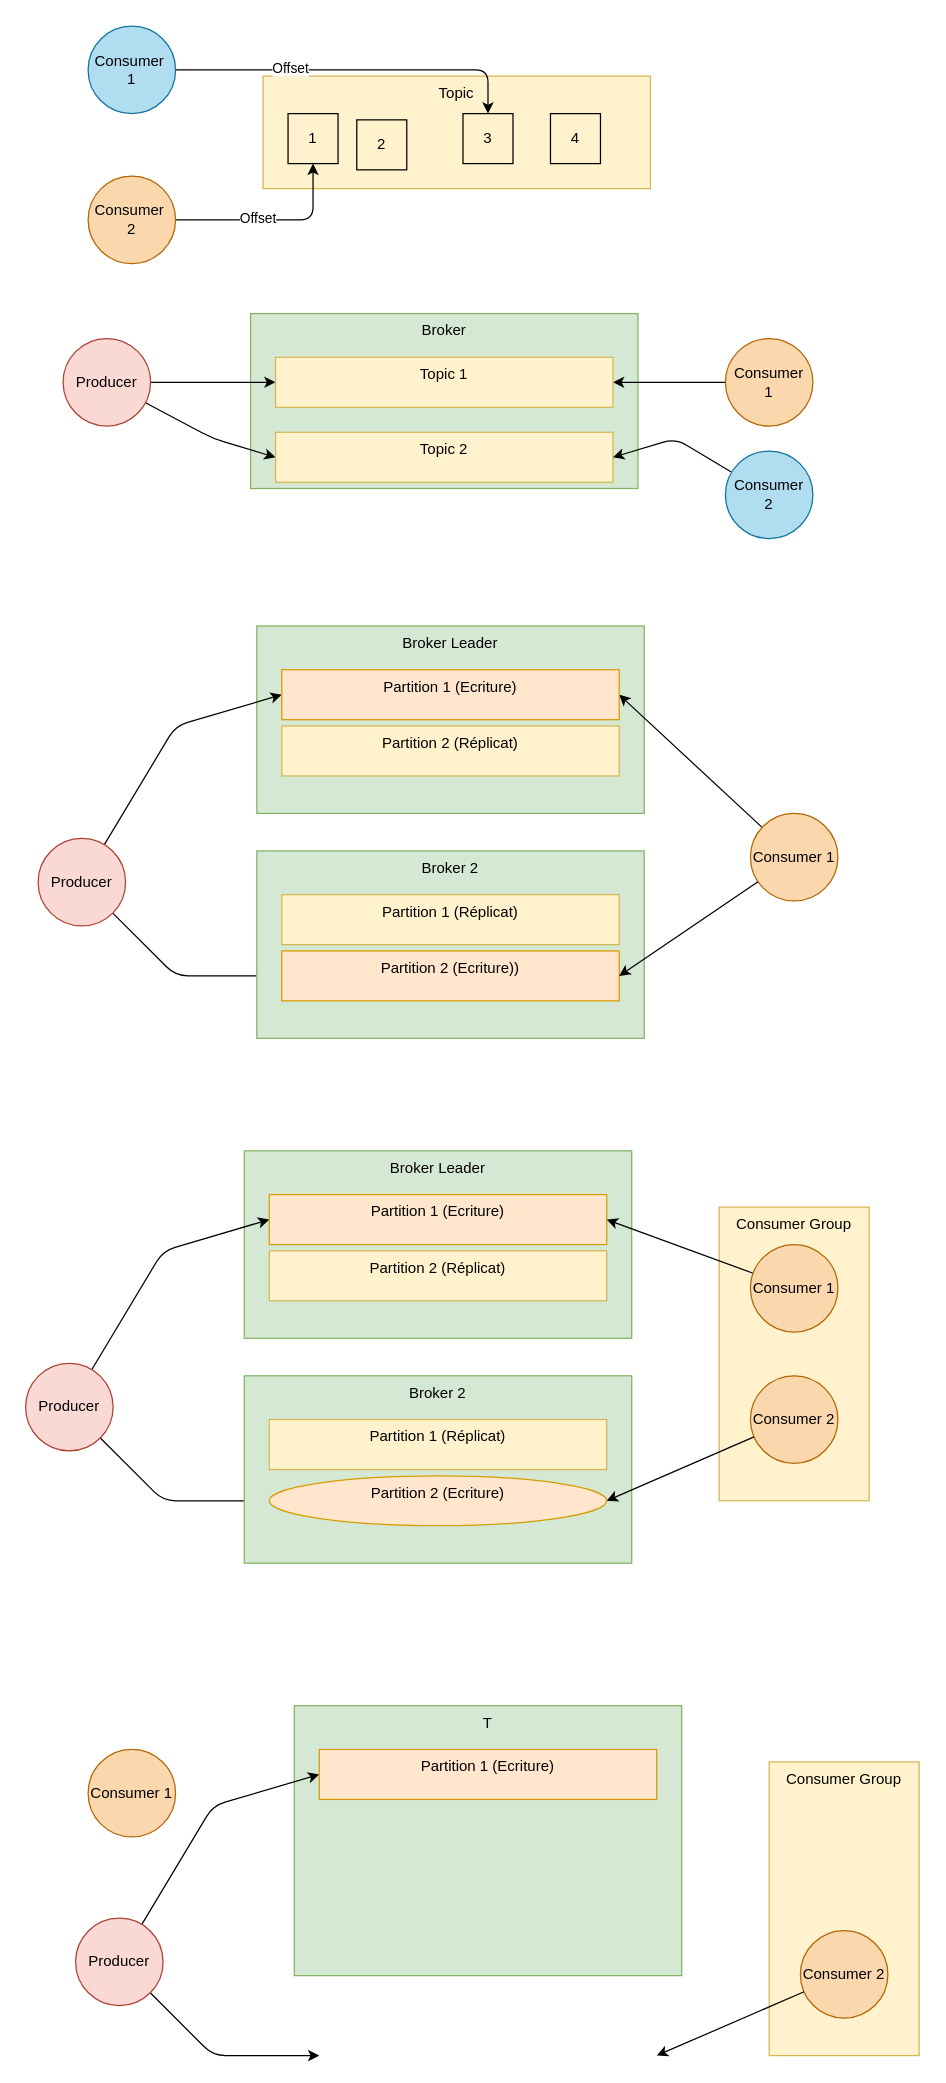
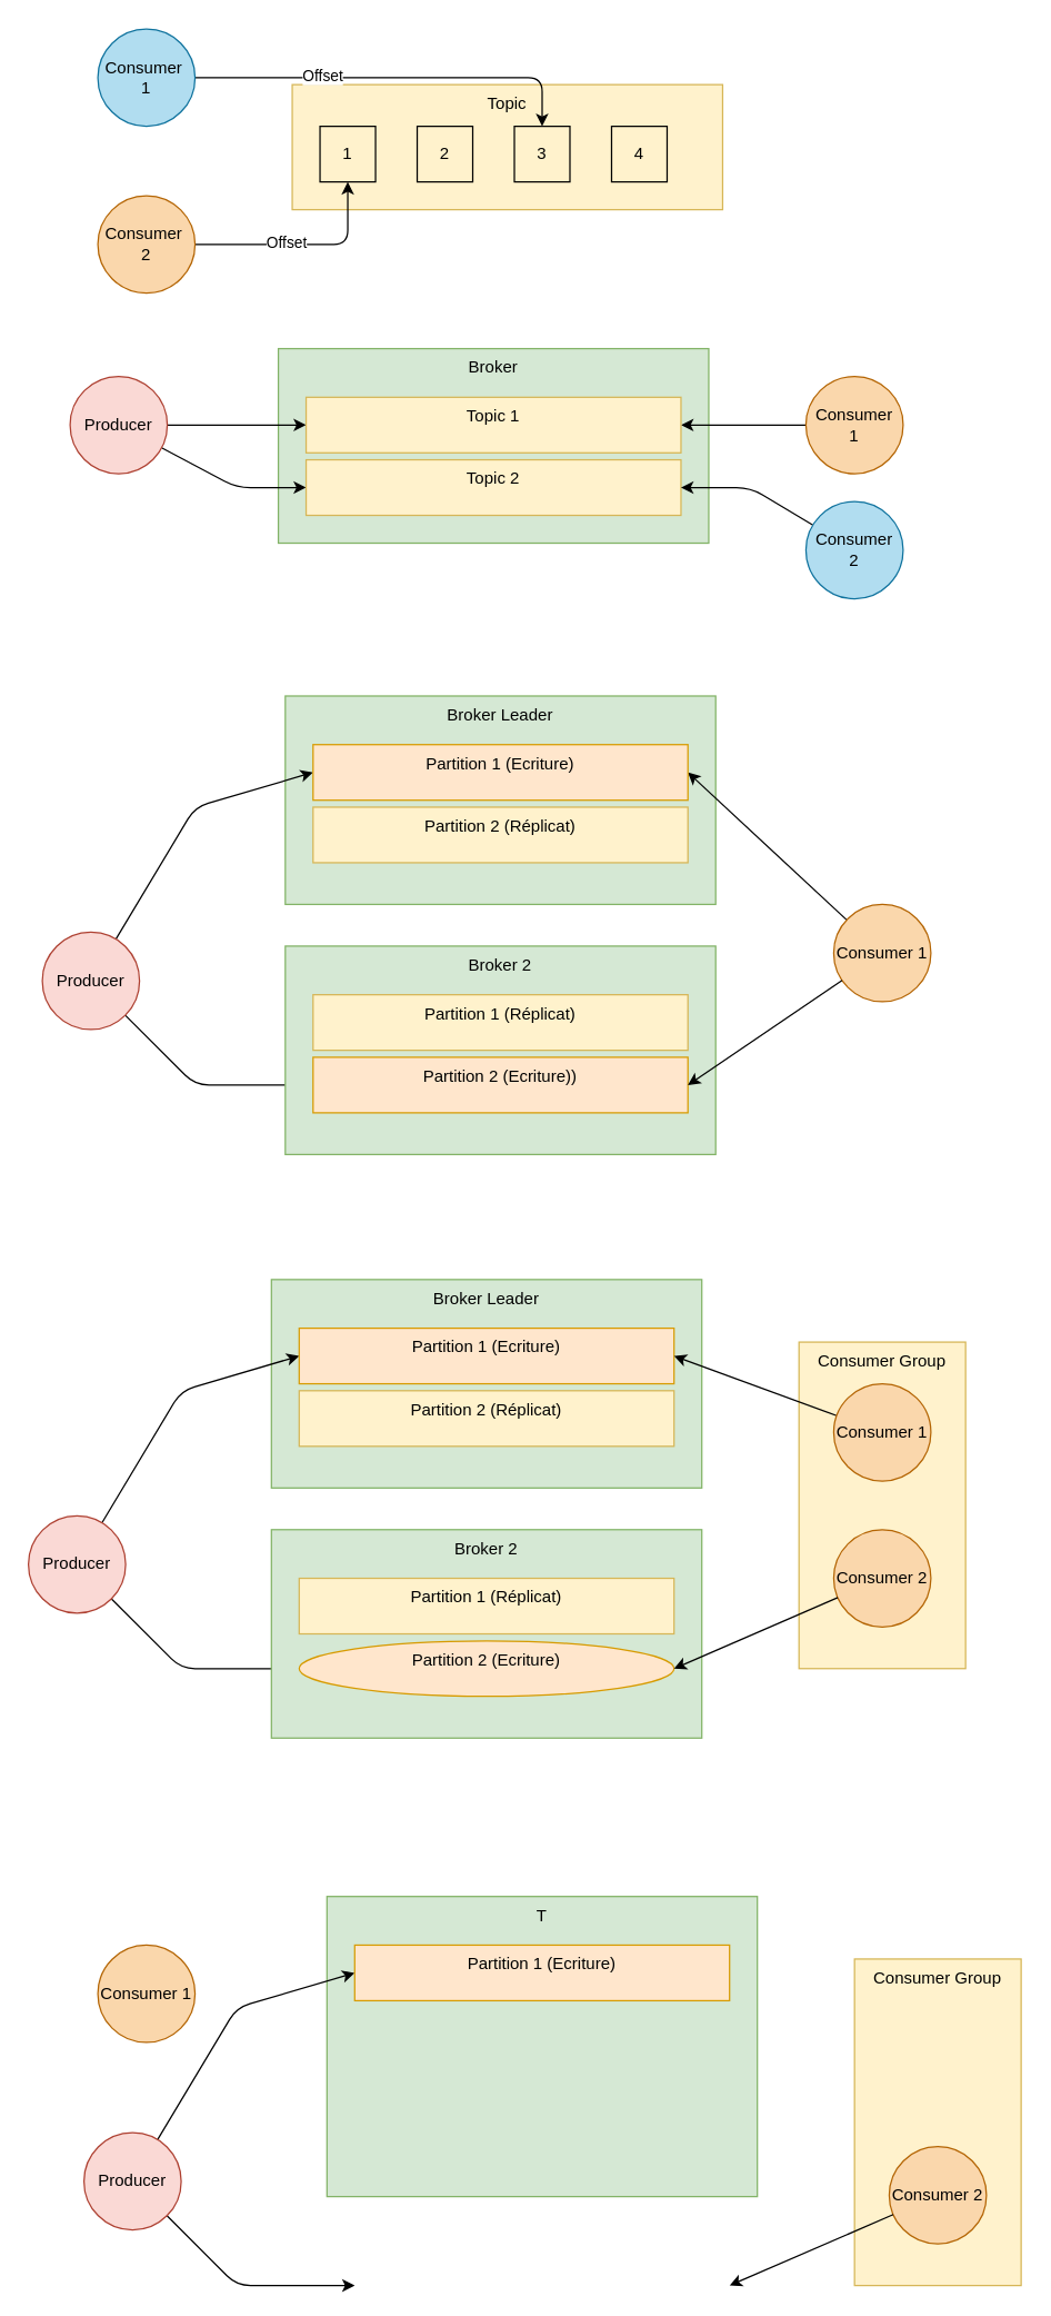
  <mxCell id="0" />
  <mxCell id="1" parent="0" />
  <mxCell id="2" value="Consumer Group" style="rounded=0;whiteSpace=wrap;html=1;fillColor=#fff2cc;strokeColor=#d6b656;verticalAlign=top;" vertex="1" parent="1"><mxGeometry x="575" y="965" width="120" height="235" as="geometry" /></mxCell>
  <mxCell id="3" value="Topic" style="whiteSpace=wrap;html=1;fillColor=#fff2cc;horizontal=1;verticalAlign=top;strokeColor=#d6b656;" parent="1" vertex="1"><mxGeometry x="210" y="60" width="310" height="90" as="geometry" /></mxCell>
  <mxCell id="4" value="1" style="whiteSpace=wrap;html=1;aspect=fixed;fillColor=none;" vertex="1" parent="1"><mxGeometry x="230" y="90" width="40" height="40" as="geometry" /></mxCell>
- <mxCell id="5" value="2" style="whiteSpace=wrap;html=1;aspect=fixed;fillColor=none;" vertex="1" parent="1"><mxGeometry x="285" y="95" width="40" height="40" as="geometry" /></mxCell>
+ <mxCell id="5" value="2" style="whiteSpace=wrap;html=1;aspect=fixed;fillColor=none;" vertex="1" parent="1"><mxGeometry x="300" y="90" width="40" height="40" as="geometry" /></mxCell>
  <mxCell id="6" value="3" style="whiteSpace=wrap;html=1;aspect=fixed;fillColor=none;" vertex="1" parent="1"><mxGeometry x="370" y="90" width="40" height="40" as="geometry" /></mxCell>
  <mxCell id="7" value="4" style="whiteSpace=wrap;html=1;aspect=fixed;fillColor=none;" vertex="1" parent="1"><mxGeometry x="440" y="90" width="40" height="40" as="geometry" /></mxCell>
  <mxCell id="8" style="edgeStyle=none;html=1;entryX=0.5;entryY=0;entryDx=0;entryDy=0;" edge="1" parent="1" source="10" target="6"><mxGeometry relative="1" as="geometry"><Array as="points"><mxPoint x="390" y="55" /></Array></mxGeometry></mxCell>
  <mxCell id="9" value="Offset" style="edgeLabel;html=1;align=center;verticalAlign=middle;resizable=0;points=[];" vertex="1" connectable="0" parent="8"><mxGeometry x="-0.36" y="2" relative="1" as="geometry"><mxPoint as="offset" /></mxGeometry></mxCell>
  <mxCell id="10" value="Consumer&amp;nbsp;&lt;br&gt;1" style="ellipse;whiteSpace=wrap;html=1;aspect=fixed;fillColor=#b1ddf0;strokeColor=#10739e;" vertex="1" parent="1"><mxGeometry x="70" y="20" width="70" height="70" as="geometry" /></mxCell>
  <mxCell id="11" style="edgeStyle=none;html=1;entryX=0.5;entryY=1;entryDx=0;entryDy=0;" edge="1" parent="1" source="13" target="4"><mxGeometry relative="1" as="geometry"><Array as="points"><mxPoint x="250" y="175" /></Array></mxGeometry></mxCell>
  <mxCell id="12" value="Offset" style="edgeLabel;html=1;align=center;verticalAlign=middle;resizable=0;points=[];" vertex="1" connectable="0" parent="11"><mxGeometry x="-0.167" y="2" relative="1" as="geometry"><mxPoint as="offset" /></mxGeometry></mxCell>
  <mxCell id="13" value="Consumer&amp;nbsp;&lt;br&gt;2" style="ellipse;whiteSpace=wrap;html=1;aspect=fixed;fillColor=#fad7ac;strokeColor=#b46504;" vertex="1" parent="1"><mxGeometry x="70" y="140" width="70" height="70" as="geometry" /></mxCell>
  <mxCell id="14" value="Broker" style="whiteSpace=wrap;html=1;fillColor=#d5e8d4;horizontal=1;verticalAlign=top;strokeColor=#82b366;" vertex="1" parent="1"><mxGeometry x="200" y="250" width="310" height="140" as="geometry" /></mxCell>
  <mxCell id="15" style="edgeStyle=none;html=1;" edge="1" parent="1" source="17" target="20"><mxGeometry relative="1" as="geometry" /></mxCell>
  <mxCell id="16" style="edgeStyle=none;html=1;entryX=0;entryY=0.5;entryDx=0;entryDy=0;" edge="1" parent="1" source="17" target="21"><mxGeometry relative="1" as="geometry"><Array as="points"><mxPoint x="170" y="350" /></Array></mxGeometry></mxCell>
  <mxCell id="17" value="Producer" style="ellipse;whiteSpace=wrap;html=1;aspect=fixed;fillColor=#fad9d5;strokeColor=#ae4132;" vertex="1" parent="1"><mxGeometry x="50" y="270" width="70" height="70" as="geometry" /></mxCell>
  <mxCell id="18" style="edgeStyle=none;html=1;entryX=1;entryY=0.5;entryDx=0;entryDy=0;" edge="1" parent="1" source="19" target="20"><mxGeometry relative="1" as="geometry" /></mxCell>
  <mxCell id="19" value="Consumer&lt;br&gt;1" style="ellipse;whiteSpace=wrap;html=1;aspect=fixed;fillColor=#fad7ac;strokeColor=#b46504;" vertex="1" parent="1"><mxGeometry x="580" y="270" width="70" height="70" as="geometry" /></mxCell>
  <mxCell id="20" value="Topic 1" style="whiteSpace=wrap;html=1;fillColor=#fff2cc;horizontal=1;verticalAlign=top;strokeColor=#d6b656;" vertex="1" parent="1"><mxGeometry x="220" y="285" width="270" height="40" as="geometry" /></mxCell>
- <mxCell id="21" value="Topic 2" style="whiteSpace=wrap;html=1;fillColor=#fff2cc;horizontal=1;verticalAlign=top;strokeColor=#d6b656;" vertex="1" parent="1"><mxGeometry x="220" y="345" width="270" height="40" as="geometry" /></mxCell>
+ <mxCell id="21" value="Topic 2" style="whiteSpace=wrap;html=1;fillColor=#fff2cc;horizontal=1;verticalAlign=top;strokeColor=#d6b656;" vertex="1" parent="1"><mxGeometry x="220" y="330" width="270" height="40" as="geometry" /></mxCell>
  <mxCell id="22" style="edgeStyle=none;html=1;entryX=1;entryY=0.5;entryDx=0;entryDy=0;" edge="1" parent="1" source="23" target="21"><mxGeometry relative="1" as="geometry"><Array as="points"><mxPoint x="540" y="350" /></Array></mxGeometry></mxCell>
  <mxCell id="23" value="Consumer&lt;br&gt;2" style="ellipse;whiteSpace=wrap;html=1;aspect=fixed;fillColor=#b1ddf0;strokeColor=#10739e;" vertex="1" parent="1"><mxGeometry x="580" y="360" width="70" height="70" as="geometry" /></mxCell>
  <mxCell id="24" value="Broker Leader" style="whiteSpace=wrap;html=1;fillColor=#d5e8d4;horizontal=1;verticalAlign=top;strokeColor=#82b366;" vertex="1" parent="1"><mxGeometry x="205" y="500" width="310" height="150" as="geometry" /></mxCell>
  <mxCell id="25" style="edgeStyle=none;html=1;entryX=0;entryY=0.5;entryDx=0;entryDy=0;" edge="1" parent="1" source="27" target="30"><mxGeometry relative="1" as="geometry"><Array as="points"><mxPoint x="140" y="580" /></Array></mxGeometry></mxCell>
  <mxCell id="26" style="edgeStyle=none;html=1;entryX=0;entryY=0.5;entryDx=0;entryDy=0;" edge="1" parent="1" source="27" target="34"><mxGeometry relative="1" as="geometry"><Array as="points"><mxPoint x="140" y="780" /></Array></mxGeometry></mxCell>
  <mxCell id="27" value="Producer" style="ellipse;whiteSpace=wrap;html=1;aspect=fixed;fillColor=#fad9d5;strokeColor=#ae4132;" vertex="1" parent="1"><mxGeometry x="30" y="670" width="70" height="70" as="geometry" /></mxCell>
  <mxCell id="28" style="edgeStyle=none;html=1;entryX=1;entryY=0.5;entryDx=0;entryDy=0;" edge="1" parent="1" source="29" target="30"><mxGeometry relative="1" as="geometry" /></mxCell>
  <mxCell id="29" value="Consumer 1" style="ellipse;whiteSpace=wrap;html=1;aspect=fixed;fillColor=#fad7ac;strokeColor=#b46504;" vertex="1" parent="1"><mxGeometry x="600" y="650" width="70" height="70" as="geometry" /></mxCell>
  <mxCell id="30" value="Partition 1 (Ecriture)" style="whiteSpace=wrap;html=1;fillColor=#ffe6cc;horizontal=1;verticalAlign=top;strokeColor=#d79b00;" vertex="1" parent="1"><mxGeometry x="225" y="535" width="270" height="40" as="geometry" /></mxCell>
  <mxCell id="31" value="Partition 2 (Réplicat)" style="whiteSpace=wrap;html=1;fillColor=#fff2cc;horizontal=1;verticalAlign=top;strokeColor=#d6b656;" vertex="1" parent="1"><mxGeometry x="225" y="580" width="270" height="40" as="geometry" /></mxCell>
  <mxCell id="32" value="Broker 2" style="whiteSpace=wrap;html=1;fillColor=#d5e8d4;horizontal=1;verticalAlign=top;strokeColor=#82b366;" vertex="1" parent="1"><mxGeometry x="205" y="680" width="310" height="150" as="geometry" /></mxCell>
  <mxCell id="33" value="Partition 1 (Réplicat)" style="whiteSpace=wrap;html=1;fillColor=#fff2cc;horizontal=1;verticalAlign=top;strokeColor=#d6b656;" vertex="1" parent="1"><mxGeometry x="225" y="715" width="270" height="40" as="geometry" /></mxCell>
  <mxCell id="34" value="Partition 2 (Ecriture))" style="whiteSpace=wrap;html=1;fillColor=#ffe6cc;horizontal=1;verticalAlign=top;strokeColor=#d79b00;" vertex="1" parent="1"><mxGeometry x="225" y="760" width="270" height="40" as="geometry" /></mxCell>
  <mxCell id="35" style="edgeStyle=none;html=1;entryX=1;entryY=0.5;entryDx=0;entryDy=0;" edge="1" parent="1" source="29" target="34"><mxGeometry relative="1" as="geometry" /></mxCell>
  <mxCell id="36" value="Broker Leader" style="whiteSpace=wrap;html=1;fillColor=#d5e8d4;horizontal=1;verticalAlign=top;strokeColor=#82b366;" vertex="1" parent="1"><mxGeometry x="195" y="920" width="310" height="150" as="geometry" /></mxCell>
  <mxCell id="37" style="edgeStyle=none;html=1;entryX=0;entryY=0.5;entryDx=0;entryDy=0;" edge="1" parent="1" source="39" target="41"><mxGeometry relative="1" as="geometry"><Array as="points"><mxPoint x="130" y="1000" /></Array></mxGeometry></mxCell>
  <mxCell id="38" style="edgeStyle=none;html=1;entryX=0;entryY=0.5;entryDx=0;entryDy=0;" edge="1" parent="1" source="39" target="45"><mxGeometry relative="1" as="geometry"><Array as="points"><mxPoint x="130" y="1200" /></Array></mxGeometry></mxCell>
  <mxCell id="39" value="Producer" style="ellipse;whiteSpace=wrap;html=1;aspect=fixed;fillColor=#fad9d5;strokeColor=#ae4132;" vertex="1" parent="1"><mxGeometry y="1090" width="70" height="70" as="geometry" x="20" /></mxCell>
  <mxCell id="40" value="Consumer 2" style="ellipse;whiteSpace=wrap;html=1;aspect=fixed;fillColor=#fad7ac;strokeColor=#b46504;" vertex="1" parent="1"><mxGeometry x="600" y="1100" width="70" height="70" as="geometry" /></mxCell>
  <mxCell id="41" value="Partition 1 (Ecriture)" style="whiteSpace=wrap;html=1;fillColor=#ffe6cc;horizontal=1;verticalAlign=top;strokeColor=#d79b00;" vertex="1" parent="1"><mxGeometry x="215" y="955" width="270" height="40" as="geometry" /></mxCell>
  <mxCell id="42" value="Partition 2 (Réplicat)" style="whiteSpace=wrap;html=1;fillColor=#fff2cc;horizontal=1;verticalAlign=top;strokeColor=#d6b656;" vertex="1" parent="1"><mxGeometry x="215" y="1000" width="270" height="40" as="geometry" /></mxCell>
  <mxCell id="43" value="Broker 2" style="whiteSpace=wrap;html=1;fillColor=#d5e8d4;horizontal=1;verticalAlign=top;strokeColor=#82b366;" vertex="1" parent="1"><mxGeometry x="195" y="1100" width="310" height="150" as="geometry" /></mxCell>
  <mxCell id="44" value="Partition 1 (Réplicat)" style="whiteSpace=wrap;html=1;fillColor=#fff2cc;horizontal=1;verticalAlign=top;strokeColor=#d6b656;" vertex="1" parent="1"><mxGeometry x="215" y="1135" width="270" height="40" as="geometry" /></mxCell>
  <mxCell id="45" value="Partition 2 (Ecriture)" style="ellipse;whiteSpace=wrap;html=1;fillColor=#ffe6cc;horizontal=1;verticalAlign=top;strokeColor=#d79b00;" vertex="1" parent="1"><mxGeometry x="215" y="1180" width="270" height="40" as="geometry" /></mxCell>
  <mxCell id="46" style="edgeStyle=none;html=1;entryX=1;entryY=0.5;entryDx=0;entryDy=0;" edge="1" parent="1" source="40" target="45"><mxGeometry relative="1" as="geometry" /></mxCell>
  <mxCell id="47" style="edgeStyle=none;html=1;entryX=1;entryY=0.5;entryDx=0;entryDy=0;" edge="1" parent="1" source="48" target="41"><mxGeometry relative="1" as="geometry" /></mxCell>
  <mxCell id="48" value="Consumer 1" style="ellipse;whiteSpace=wrap;html=1;aspect=fixed;fillColor=#fad7ac;strokeColor=#b46504;" vertex="1" parent="1"><mxGeometry x="600" y="995" width="70" height="70" as="geometry" /></mxCell>
  <mxCell id="49" value="Consumer Group" style="rounded=0;whiteSpace=wrap;html=1;fillColor=#fff2cc;strokeColor=#d6b656;verticalAlign=top;" vertex="1" parent="1"><mxGeometry x="615" y="1409" width="120" height="235" as="geometry" /></mxCell>
  <mxCell id="50" value="T" style="whiteSpace=wrap;html=1;fillColor=#d5e8d4;horizontal=1;verticalAlign=top;strokeColor=#82b366;" vertex="1" parent="1"><mxGeometry x="235" y="1364" width="310" height="216" as="geometry" /></mxCell>
  <mxCell id="51" style="edgeStyle=none;html=1;entryX=0;entryY=0.5;entryDx=0;entryDy=0;" edge="1" parent="1" source="53" target="55"><mxGeometry relative="1" as="geometry"><Array as="points"><mxPoint x="170" y="1444" /></Array></mxGeometry></mxCell>
  <mxCell id="52" style="edgeStyle=none;html=1;entryX=0;entryY=0.5;entryDx=0;entryDy=0;" edge="1" parent="1" source="53"><mxGeometry relative="1" as="geometry"><Array as="points"><mxPoint x="170" y="1644" /></Array><mxPoint x="255" y="1644" as="targetPoint" /></mxGeometry></mxCell>
  <mxCell id="53" value="Producer" style="ellipse;whiteSpace=wrap;html=1;aspect=fixed;fillColor=#fad9d5;strokeColor=#ae4132;" vertex="1" parent="1"><mxGeometry x="60" y="1534" width="70" height="70" as="geometry" /></mxCell>
  <mxCell id="54" value="Consumer 2" style="ellipse;whiteSpace=wrap;html=1;aspect=fixed;fillColor=#fad7ac;strokeColor=#b46504;" vertex="1" parent="1"><mxGeometry x="640" y="1544" width="70" height="70" as="geometry" /></mxCell>
  <mxCell id="55" value="Partition 1 (Ecriture)" style="whiteSpace=wrap;html=1;fillColor=#ffe6cc;horizontal=1;verticalAlign=top;strokeColor=#d79b00;" vertex="1" parent="1"><mxGeometry x="255" y="1399" width="270" height="40" as="geometry" /></mxCell>
  <mxCell id="56" style="edgeStyle=none;html=1;entryX=1;entryY=0.5;entryDx=0;entryDy=0;" edge="1" parent="1" source="54"><mxGeometry relative="1" as="geometry"><mxPoint x="525" y="1644" as="targetPoint" /></mxGeometry></mxCell>
  <mxCell id="57" value="Consumer 1" style="ellipse;whiteSpace=wrap;html=1;aspect=fixed;fillColor=#fad7ac;strokeColor=#b46504;" vertex="1" parent="1"><mxGeometry x="70" y="1399" width="70" height="70" as="geometry" /></mxCell>
